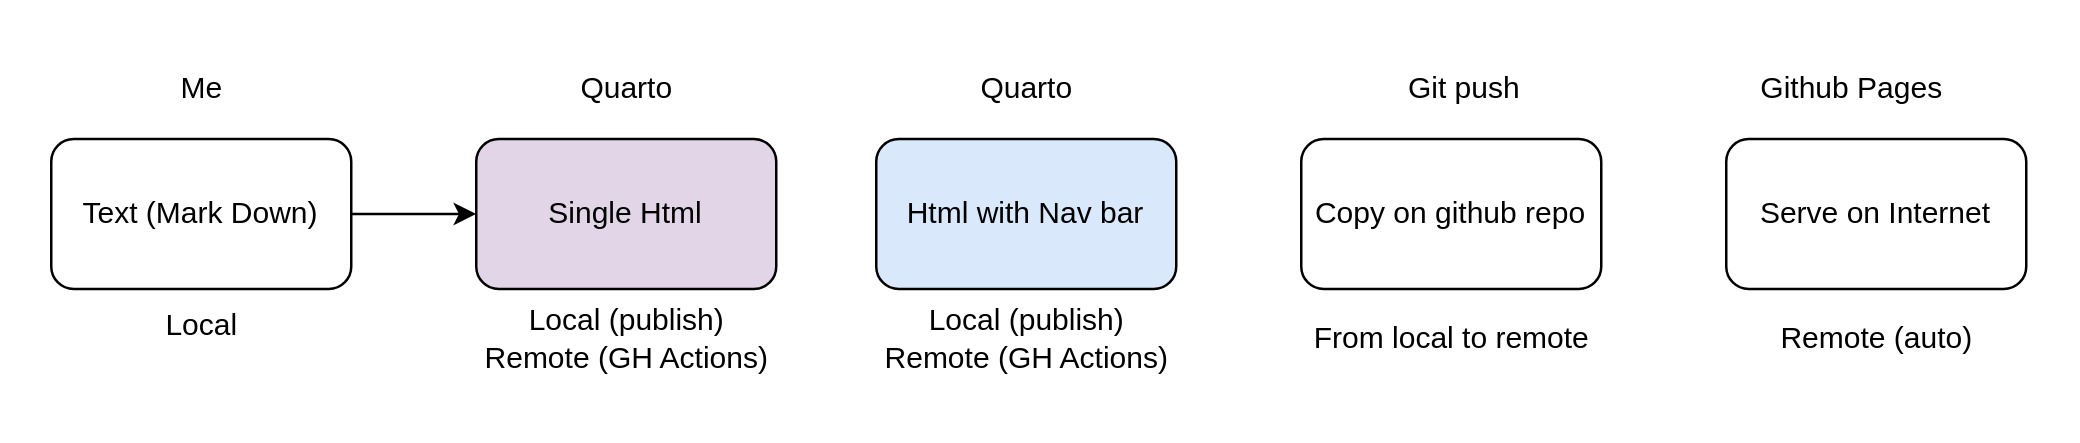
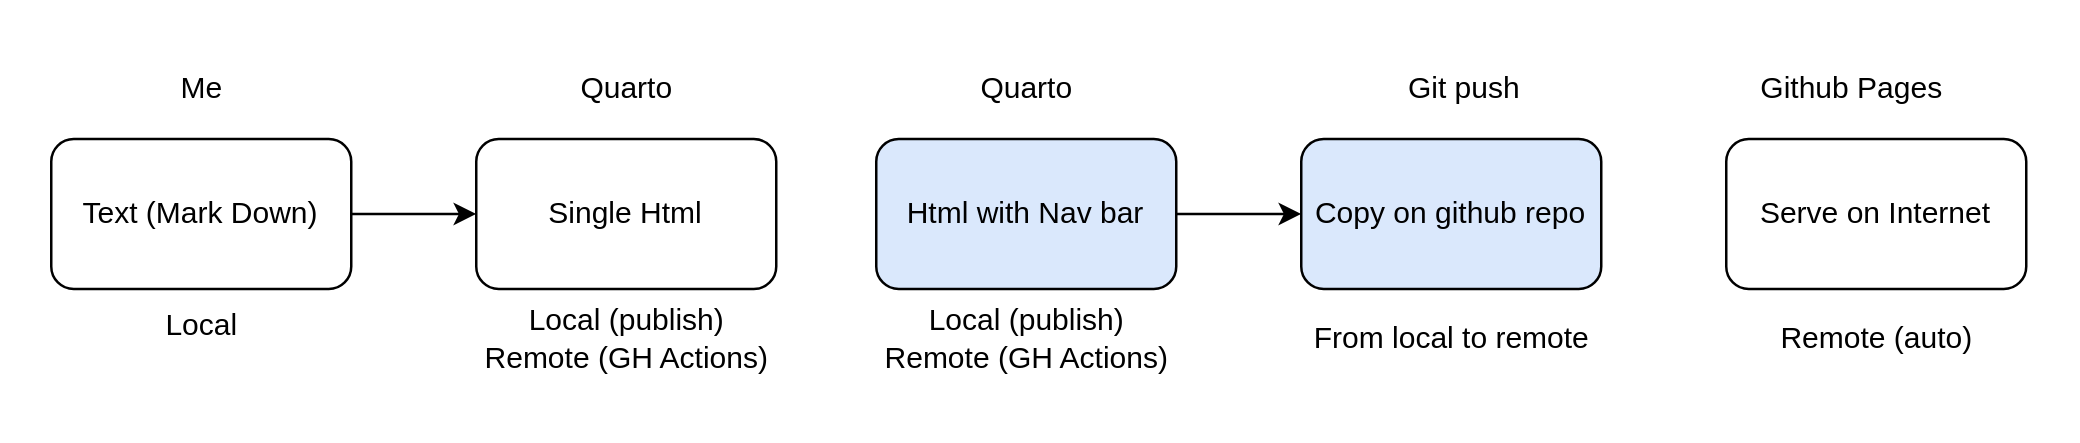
  <mxCell id="0" />
  <mxCell id="1" parent="0" />
  <mxCell id="2" style="edgeStyle=none;html=1;entryX=0;entryY=0.5;entryDx=0;entryDy=0;" edge="1" parent="1" target="4"><mxGeometry relative="1" as="geometry"><mxPoint x="120" y="85" as="sourcePoint" /></mxGeometry></mxCell>
  <mxCell id="3" value="Text (Mark Down)" style="rounded=1;whiteSpace=wrap;html=1;" vertex="1" parent="1"><mxGeometry x="20" y="55" width="120" height="60" as="geometry" /></mxCell>
- <mxCell id="4" value="Single Html" style="rounded=1;whiteSpace=wrap;html=1;fillColor=#e1d5e7;" vertex="1" parent="1"><mxGeometry x="190" y="55" width="120" height="60" as="geometry" /></mxCell>
+ <mxCell id="4" value="Single Html" style="rounded=1;whiteSpace=wrap;html=1;" vertex="1" parent="1"><mxGeometry x="190" y="55" width="120" height="60" as="geometry" /></mxCell>
+ <mxCell id="5" style="edgeStyle=none;html=1;exitX=1;exitY=0.5;exitDx=0;exitDy=0;entryX=0;entryY=0.5;entryDx=0;entryDy=0;" edge="1" parent="1" source="6" target="7"><mxGeometry relative="1" as="geometry" /></mxCell>
  <mxCell id="6" value="Html with Nav bar" style="rounded=1;whiteSpace=wrap;html=1;fillColor=#dae8fc;" vertex="1" parent="1"><mxGeometry x="350" y="55" width="120" height="60" as="geometry" /></mxCell>
- <mxCell id="7" value="Copy on github repo" style="rounded=1;whiteSpace=wrap;html=1;" vertex="1" parent="1"><mxGeometry x="520" y="55" width="120" height="60" as="geometry" /></mxCell>
+ <mxCell id="7" value="Copy on github repo" style="rounded=1;whiteSpace=wrap;html=1;fillColor=#dae8fc;" vertex="1" parent="1"><mxGeometry x="520" y="55" width="120" height="60" as="geometry" /></mxCell>
  <mxCell id="8" value="Serve on Internet" style="rounded=1;whiteSpace=wrap;html=1;" vertex="1" parent="1"><mxGeometry x="690" y="55" width="120" height="60" as="geometry" /></mxCell>
  <mxCell id="9" value="Me" style="text;html=1;align=center;verticalAlign=middle;resizable=0;points=[];autosize=1;strokeColor=none;fillColor=none;" vertex="1" parent="1"><mxGeometry x="60" y="20" width="40" height="30" as="geometry" /></mxCell>
  <mxCell id="10" value="Quarto" style="text;html=1;align=center;verticalAlign=middle;resizable=0;points=[];autosize=1;strokeColor=none;fillColor=none;" vertex="1" parent="1"><mxGeometry x="220" y="20" width="60" height="30" as="geometry" /></mxCell>
  <mxCell id="11" value="Quarto" style="text;html=1;align=center;verticalAlign=middle;resizable=0;points=[];autosize=1;strokeColor=none;fillColor=none;" vertex="1" parent="1"><mxGeometry x="380" y="20" width="60" height="30" as="geometry" /></mxCell>
  <mxCell id="12" value="Git push" style="text;html=1;align=center;verticalAlign=middle;resizable=0;points=[];autosize=1;strokeColor=none;fillColor=none;" vertex="1" parent="1"><mxGeometry x="550" y="20" width="70" height="30" as="geometry" /></mxCell>
  <mxCell id="13" value="Github Pages" style="text;html=1;align=center;verticalAlign=middle;resizable=0;points=[];autosize=1;strokeColor=none;fillColor=none;" vertex="1" parent="1"><mxGeometry x="690" y="20" width="100" height="30" as="geometry" /></mxCell>
  <mxCell id="14" value="Local" style="text;html=1;align=center;verticalAlign=middle;resizable=0;points=[];autosize=1;strokeColor=none;fillColor=none;" vertex="1" parent="1"><mxGeometry x="55" y="115" width="50" height="30" as="geometry" /></mxCell>
  <mxCell id="15" value="Local (publish)&lt;br&gt;Remote (GH Actions)" style="text;html=1;align=center;verticalAlign=middle;resizable=0;points=[];autosize=1;strokeColor=none;fillColor=none;" vertex="1" parent="1"><mxGeometry x="180" y="115" width="140" height="40" as="geometry" /></mxCell>
  <mxCell id="16" value="Local (publish)&lt;br&gt;Remote (GH Actions)" style="text;html=1;align=center;verticalAlign=middle;resizable=0;points=[];autosize=1;strokeColor=none;fillColor=none;" vertex="1" parent="1"><mxGeometry x="340" y="115" width="140" height="40" as="geometry" /></mxCell>
  <mxCell id="17" value="From local to remote" style="text;html=1;align=center;verticalAlign=middle;resizable=0;points=[];autosize=1;strokeColor=none;fillColor=none;" vertex="1" parent="1"><mxGeometry x="515" y="120" width="130" height="30" as="geometry" /></mxCell>
  <mxCell id="18" value="Remote (auto)" style="text;html=1;align=center;verticalAlign=middle;resizable=0;points=[];autosize=1;strokeColor=none;fillColor=none;" vertex="1" parent="1"><mxGeometry x="700" y="120" width="100" height="30" as="geometry" /></mxCell>
